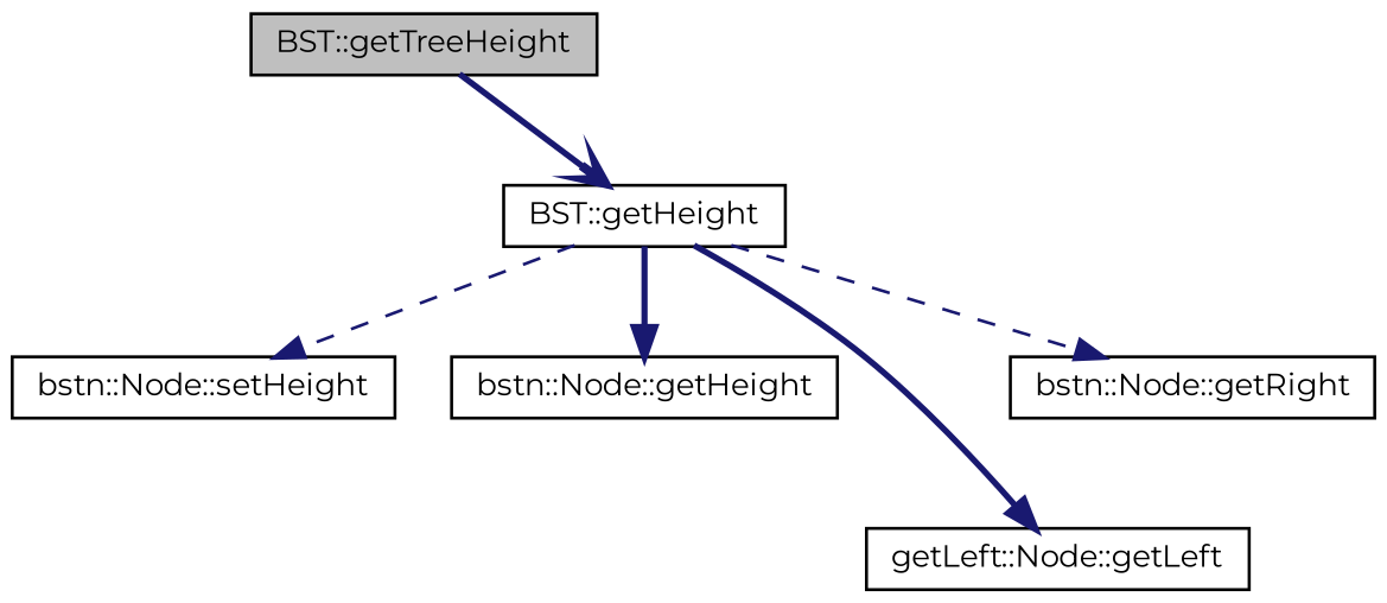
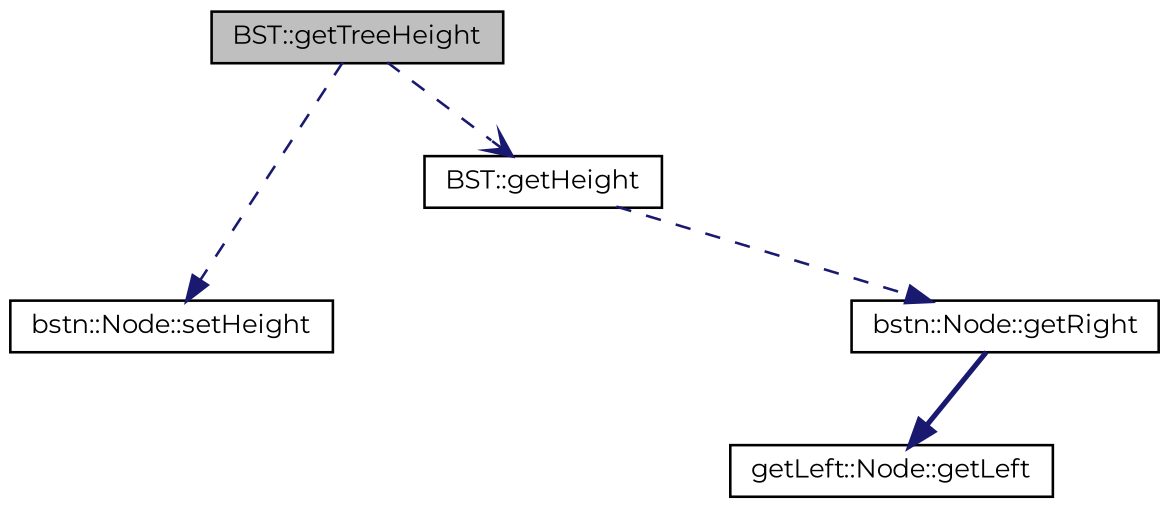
  digraph {
    fontname=Montserrat
    rankdir=TB
    node [color=black fillcolor=white fontname=Montserrat fontsize=10 shape=record style=filled]
    edge [arrowhead=normal color=midnightblue fontname=Montserrat fontsize=10 labelfontname=Helvetica labelfontsize=10 style=bold]
    n1 [fillcolor=grey75 fontcolor=black height=0.2 label="BST::getTreeHeight" width=0.4]
    n2 [height=0.2 label="BST::getHeight" width=0.4]
-   n3 [height=0.2 label="bstn::Node::getHeight" width=0.4]
    n4 [height=0.2 label="bstn::Node::setHeight" width=0.4]
    n5 [height=0.2 label="getLeft::Node::getLeft" width=0.4]
    n6 [height=0.2 label="bstn::Node::getRight" width=0.4]
-   n1 -> n2 [arrowhead=vee]
-   n2 -> n3
-   n2 -> n4 [style=dashed]
-   n2 -> n5
+   n1 -> n2 [arrowhead=vee style=dashed]
+   n1 -> n4 [style=dashed]
+   n6 -> n5
    n2 -> n6 [style=dashed]
  }
